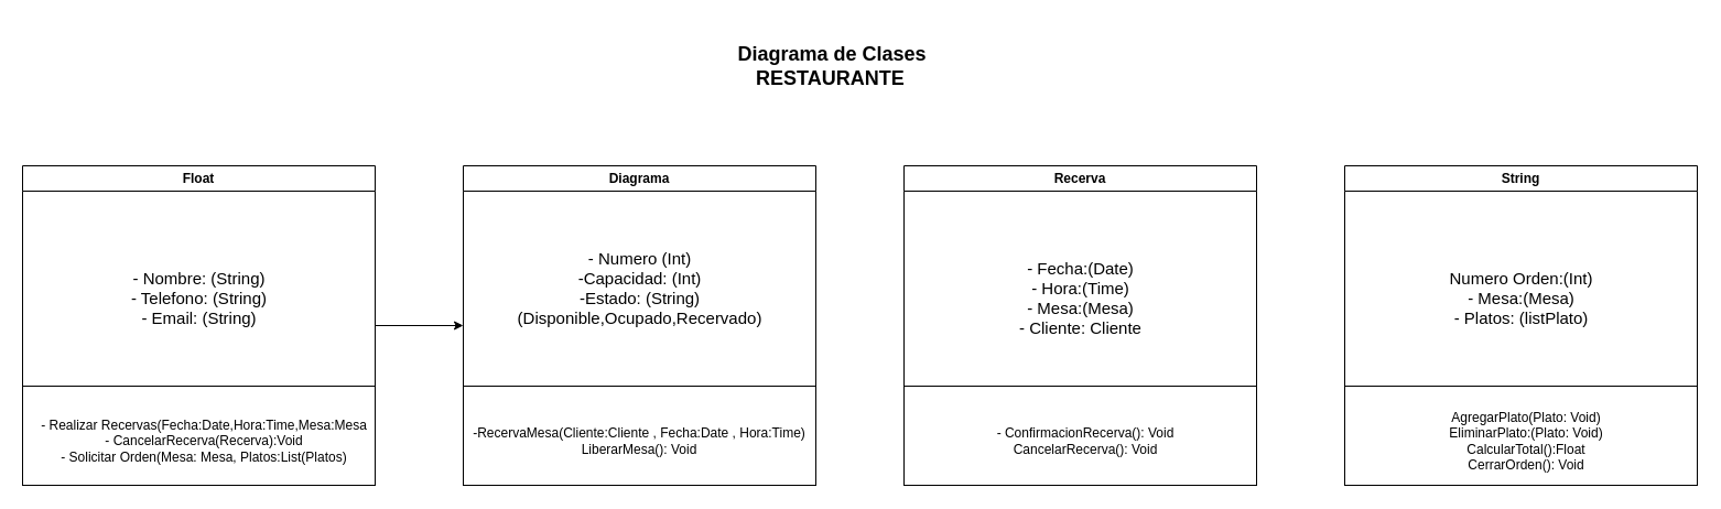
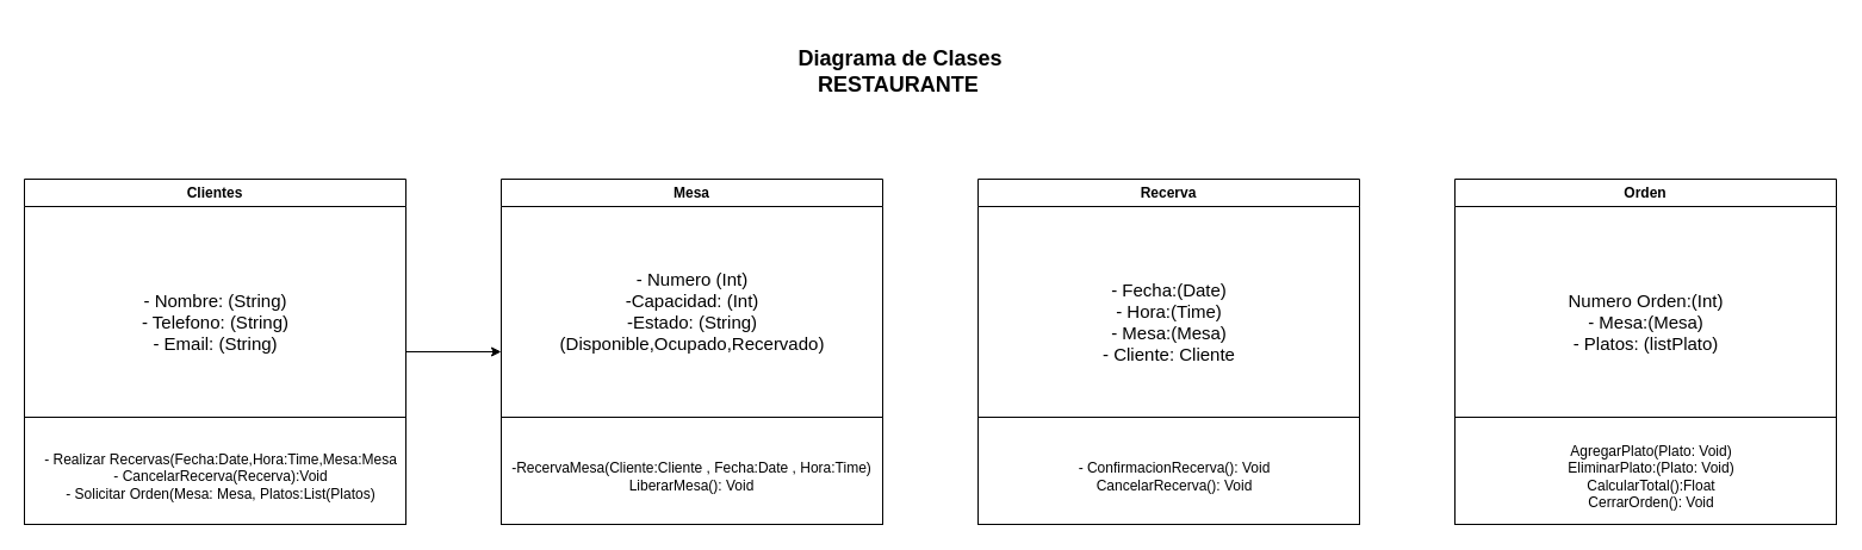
  <mxCell id="0" />
  <mxCell id="1" parent="0" />
  <mxCell id="2" value="Recerva" style="swimlane;whiteSpace=wrap;html=1;" parent="1" vertex="1"><mxGeometry x="820" y="150" width="320" height="290" as="geometry" /></mxCell>
  <mxCell id="3" value="" style="rounded=0;whiteSpace=wrap;html=1;" parent="2" vertex="1"><mxGeometry y="200" width="320" height="90" as="geometry" /></mxCell>
  <mxCell id="4" value="&lt;span style=&quot;font-size: 15px;&quot;&gt;- Fecha:(Date)&lt;/span&gt;&lt;div&gt;&lt;span style=&quot;font-size: 15px;&quot;&gt;- Hora:(Time)&lt;/span&gt;&lt;/div&gt;&lt;div&gt;&lt;span style=&quot;font-size: 15px;&quot;&gt;- Mesa:(Mesa)&lt;/span&gt;&lt;/div&gt;&lt;div&gt;&lt;span style=&quot;font-size: 15px;&quot;&gt;- Cliente: Cliente&lt;/span&gt;&lt;/div&gt;" style="text;html=1;align=center;verticalAlign=middle;whiteSpace=wrap;rounded=0;" parent="2" vertex="1"><mxGeometry x="82.5" y="70" width="155" height="100" as="geometry" /></mxCell>
  <mxCell id="5" value="- ConfirmacionRecerva(): Void&lt;div&gt;CancelarRecerva(): Void&lt;/div&gt;" style="text;html=1;align=center;verticalAlign=middle;whiteSpace=wrap;rounded=0;" parent="2" vertex="1"><mxGeometry x="10" y="210" width="310" height="80" as="geometry" /></mxCell>
- <mxCell id="6" value="Diagrama" style="swimlane;whiteSpace=wrap;html=1;" parent="1" vertex="1"><mxGeometry x="420" y="150" width="320" height="290" as="geometry" /></mxCell>
+ <mxCell id="6" value="Mesa" style="swimlane;whiteSpace=wrap;html=1;" parent="1" vertex="1"><mxGeometry x="420" y="150" width="320" height="290" as="geometry" /></mxCell>
  <mxCell id="7" value="" style="rounded=0;whiteSpace=wrap;html=1;" parent="6" vertex="1"><mxGeometry y="200" width="320" height="90" as="geometry" /></mxCell>
  <mxCell id="8" value="&lt;span style=&quot;font-size: 15px;&quot;&gt;- Numero (Int)&lt;/span&gt;&lt;div&gt;&lt;span style=&quot;font-size: 15px;&quot;&gt;-Capacidad: (Int)&lt;/span&gt;&lt;/div&gt;&lt;div&gt;&lt;span style=&quot;font-size: 15px;&quot;&gt;-Estado: (String) (Disponible,Ocupado,Recervado)&lt;/span&gt;&lt;/div&gt;&lt;div&gt;&lt;span style=&quot;font-size: 15px;&quot;&gt;&lt;br&gt;&lt;/span&gt;&lt;/div&gt;" style="text;html=1;align=center;verticalAlign=middle;whiteSpace=wrap;rounded=0;" parent="6" vertex="1"><mxGeometry x="82.5" y="70" width="155" height="100" as="geometry" /></mxCell>
  <mxCell id="9" value="-RecervaMesa(Cliente:Cliente , Fecha:Date , Hora:Time)&lt;div&gt;LiberarMesa(): Void&lt;/div&gt;" style="text;html=1;align=center;verticalAlign=middle;whiteSpace=wrap;rounded=0;" parent="6" vertex="1"><mxGeometry x="5" y="210" width="310" height="80" as="geometry" /></mxCell>
- <mxCell id="10" value="String" style="swimlane;whiteSpace=wrap;html=1;" parent="1" vertex="1"><mxGeometry x="1220" y="150" width="320" height="290" as="geometry" /></mxCell>
+ <mxCell id="10" value="Orden" style="swimlane;whiteSpace=wrap;html=1;" parent="1" vertex="1"><mxGeometry x="1220" y="150" width="320" height="290" as="geometry" /></mxCell>
  <mxCell id="11" value="" style="rounded=0;whiteSpace=wrap;html=1;" parent="10" vertex="1"><mxGeometry y="200" width="320" height="90" as="geometry" /></mxCell>
  <mxCell id="12" value="&lt;span style=&quot;font-size: 15px;&quot;&gt;Numero Orden:(Int)&lt;/span&gt;&lt;div&gt;&lt;span style=&quot;font-size: 15px;&quot;&gt;- Mesa:(Mesa)&lt;/span&gt;&lt;/div&gt;&lt;div&gt;&lt;span style=&quot;font-size: 15px;&quot;&gt;- Platos: (listPlato)&lt;/span&gt;&lt;/div&gt;" style="text;html=1;align=center;verticalAlign=middle;whiteSpace=wrap;rounded=0;" parent="10" vertex="1"><mxGeometry x="82.5" y="70" width="155" height="100" as="geometry" /></mxCell>
  <mxCell id="13" value="AgregarPlato(Plato: Void)&lt;div&gt;EliminarPlato:(Plato: Void)&lt;/div&gt;&lt;div&gt;CalcularTotal():Float&lt;/div&gt;&lt;div&gt;CerrarOrden(): Void&lt;/div&gt;" style="text;html=1;align=center;verticalAlign=middle;whiteSpace=wrap;rounded=0;" parent="10" vertex="1"><mxGeometry x="10" y="210" width="310" height="80" as="geometry" /></mxCell>
  <mxCell id="14" style="edgeStyle=orthogonalEdgeStyle;rounded=0;orthogonalLoop=1;jettySize=auto;html=1;exitX=1;exitY=0.5;exitDx=0;exitDy=0;entryX=0;entryY=0.5;entryDx=0;entryDy=0;" parent="1" source="15" target="6" edge="1"><mxGeometry relative="1" as="geometry" /></mxCell>
- <mxCell id="15" value="Float" style="swimlane;whiteSpace=wrap;html=1;" parent="1" vertex="1"><mxGeometry x="20" y="150" width="320" height="290" as="geometry" /></mxCell>
+ <mxCell id="15" value="Clientes" style="swimlane;whiteSpace=wrap;html=1;" parent="1" vertex="1"><mxGeometry x="20" y="150" width="320" height="290" as="geometry" /></mxCell>
  <mxCell id="16" value="" style="rounded=0;whiteSpace=wrap;html=1;" parent="15" vertex="1"><mxGeometry y="200" width="320" height="90" as="geometry" /></mxCell>
  <mxCell id="17" value="&lt;font style=&quot;font-size: 15px;&quot;&gt;- Nombre: (String)&lt;/font&gt;&lt;div style=&quot;font-size: 15px;&quot;&gt;&lt;font style=&quot;font-size: 15px;&quot;&gt;- Telefono: (String)&lt;/font&gt;&lt;/div&gt;&lt;div style=&quot;font-size: 15px;&quot;&gt;&lt;font style=&quot;font-size: 15px;&quot;&gt;- Email: (String)&lt;/font&gt;&lt;/div&gt;" style="text;html=1;align=center;verticalAlign=middle;whiteSpace=wrap;rounded=0;" parent="15" vertex="1"><mxGeometry x="82.5" y="70" width="155" height="100" as="geometry" /></mxCell>
  <mxCell id="18" value="- Realizar Recervas(Fecha:Date,Hora:Time,Mesa:Mesa&lt;div&gt;- CancelarRecerva(Recerva):Void&lt;/div&gt;&lt;div&gt;- Solicitar Orden(Mesa: Mesa, Platos:List(Platos)&lt;/div&gt;" style="text;html=1;align=center;verticalAlign=middle;whiteSpace=wrap;rounded=0;" parent="15" vertex="1"><mxGeometry x="10" y="210" width="310" height="80" as="geometry" /></mxCell>
  <mxCell id="19" value="&lt;font style=&quot;font-size: 18px;&quot;&gt;&lt;b&gt;Diagrama de Clases RESTAURANTE&lt;/b&gt;&lt;/font&gt;&amp;nbsp;" style="text;html=1;align=center;verticalAlign=middle;whiteSpace=wrap;rounded=0;" parent="1" vertex="1"><mxGeometry x="665" y="20" width="180" height="80" as="geometry" /></mxCell>
